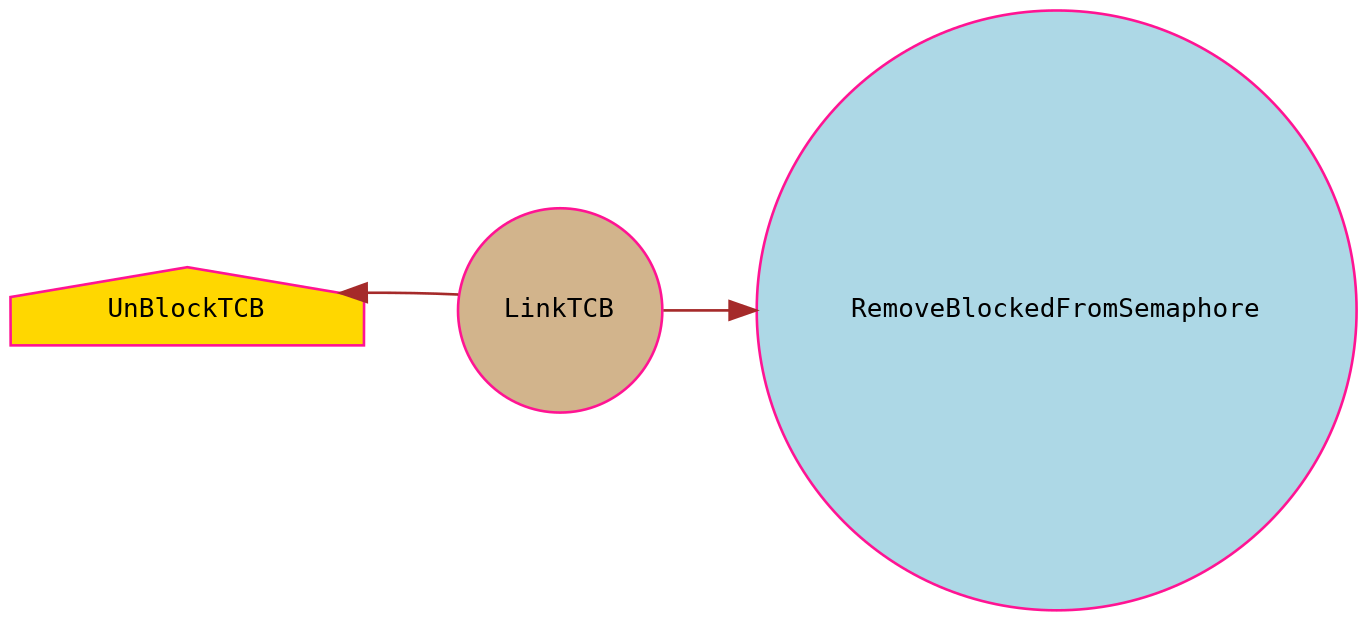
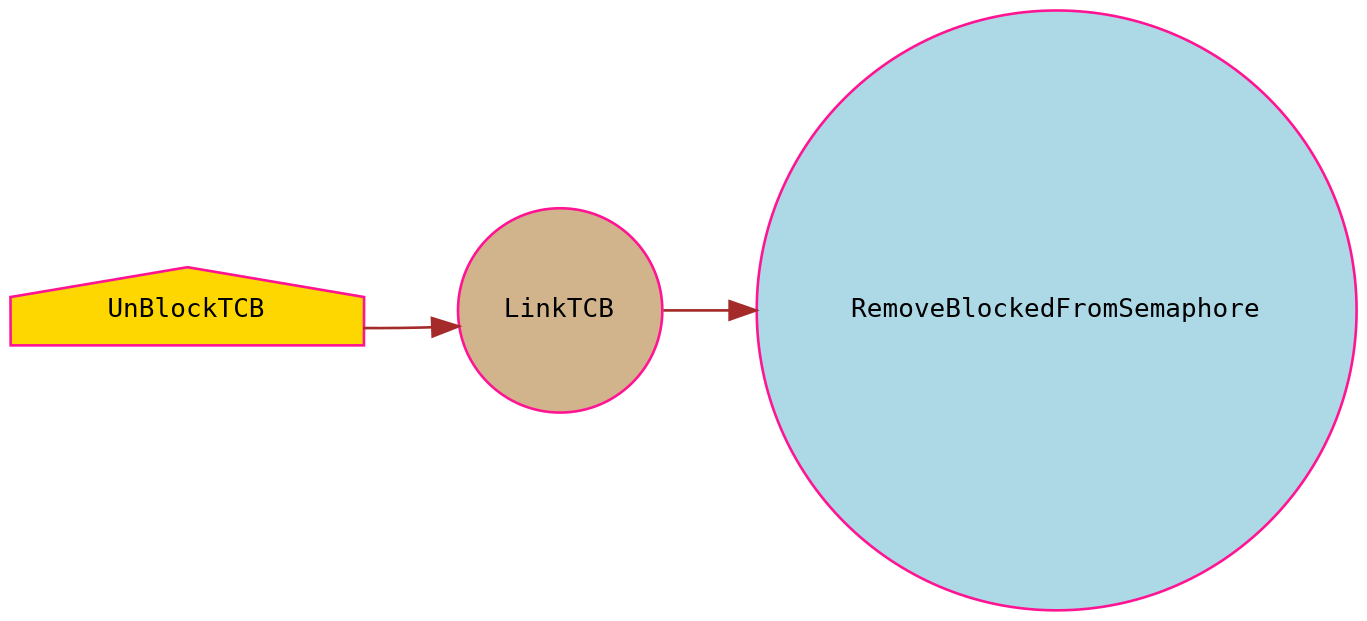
  digraph {
    fontname="DejaVu Sans Mono"
    rankdir=LR
    node [color=deeppink fontname="DejaVu Sans Mono" fontsize=10 shape=circle style=filled]
    edge [color=brown fontname="DejaVu Sans Mono" fontsize=10 labelfontname=Helvetica labelfontsize=10 style=solid]
    n1 [fillcolor=gold fontcolor=black height=0.2 label=UnBlockTCB shape=house width=0.4]
    n2 [fillcolor=tan height=0.2 label=LinkTCB width=0.4]
    n3 [fillcolor=lightblue height=0.2 label=RemoveBlockedFromSemaphore width=0.4]
-   n2 -> n1
+   n1 -> n2
    n2 -> n3
  }
